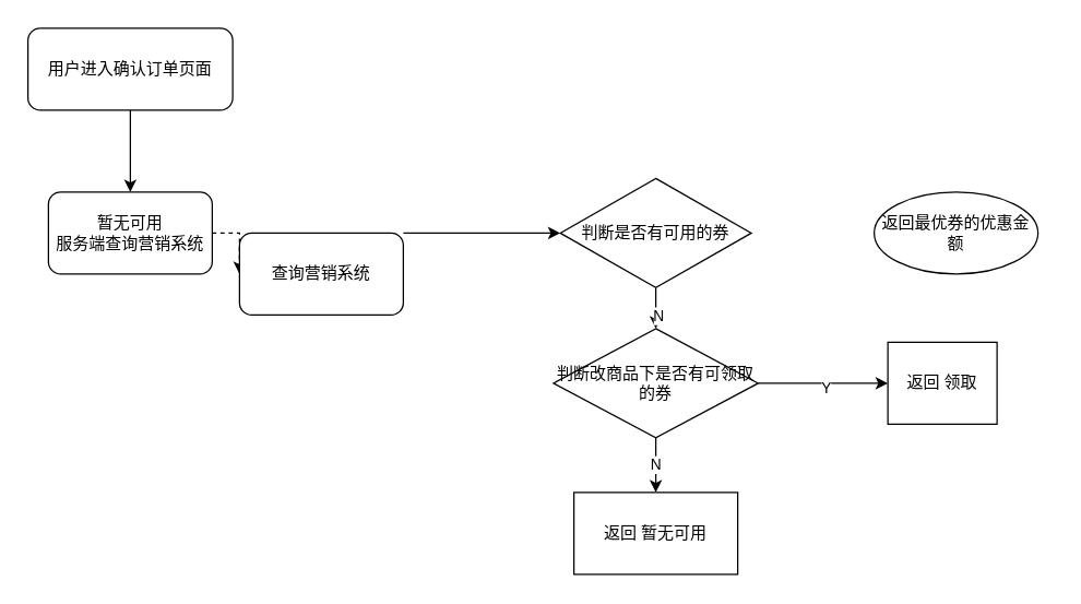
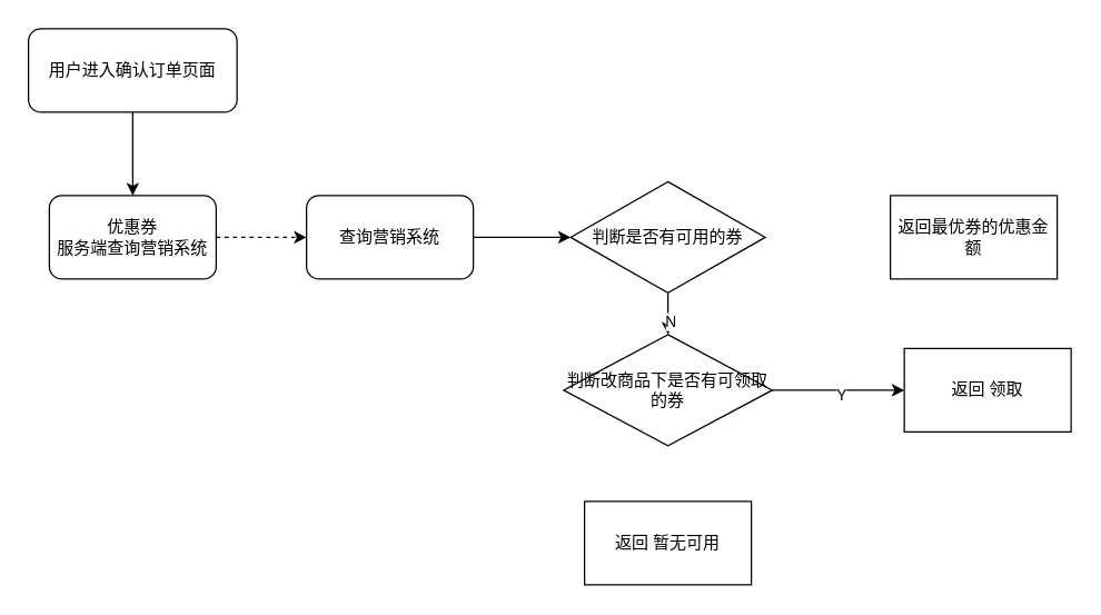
  <mxCell id="0" />
  <mxCell id="1" parent="0" />
  <mxCell id="2" style="edgeStyle=orthogonalEdgeStyle;rounded=0;orthogonalLoop=1;jettySize=auto;html=1;exitX=0.5;exitY=1;exitDx=0;exitDy=0;" edge="1" parent="1" source="3"><mxGeometry relative="1" as="geometry"><mxPoint x="95" y="140" as="targetPoint" /></mxGeometry></mxCell>
  <mxCell id="3" value="用户进入确认订单页面" style="rounded=1;whiteSpace=wrap;html=1;" vertex="1" parent="1"><mxGeometry x="20" y="20" width="150" height="60" as="geometry" /></mxCell>
  <mxCell id="4" value="" style="edgeStyle=orthogonalEdgeStyle;rounded=0;orthogonalLoop=1;jettySize=auto;html=1;dashed=1;" edge="1" parent="1" source="5" target="7"><mxGeometry relative="1" as="geometry" /></mxCell>
- <mxCell id="5" value="暂无可用&lt;br&gt;服务端查询营销系统" style="rounded=1;whiteSpace=wrap;html=1;" vertex="1" parent="1"><mxGeometry x="35" y="140" width="120" height="60" as="geometry" /></mxCell>
+ <mxCell id="5" value="优惠券&lt;br&gt;服务端查询营销系统" style="rounded=1;whiteSpace=wrap;html=1;" vertex="1" parent="1"><mxGeometry x="35" y="140" width="120" height="60" as="geometry" /></mxCell>
  <mxCell id="6" value="" style="edgeStyle=orthogonalEdgeStyle;rounded=0;orthogonalLoop=1;jettySize=auto;html=1;" edge="1" parent="1" source="7"><mxGeometry relative="1" as="geometry"><mxPoint x="410" y="170" as="targetPoint" /><Array as="points"><mxPoint x="400" y="170" /><mxPoint x="400" y="170" /></Array></mxGeometry></mxCell>
- <mxCell id="7" value="查询营销系统" style="whiteSpace=wrap;html=1;rounded=1;" vertex="1" parent="1"><mxGeometry x="175" y="170" width="120" height="60" as="geometry" /></mxCell>
+ <mxCell id="7" value="查询营销系统" style="whiteSpace=wrap;html=1;rounded=1;" vertex="1" parent="1"><mxGeometry x="220" y="140" width="120" height="60" as="geometry" /></mxCell>
  <mxCell id="8" value="" style="edgeStyle=orthogonalEdgeStyle;rounded=0;orthogonalLoop=1;jettySize=auto;html=1;" edge="1" parent="1" source="10"><mxGeometry relative="1" as="geometry"><mxPoint x="480" y="240" as="targetPoint" /></mxGeometry></mxCell>
  <mxCell id="9" value="N" style="edgeLabel;html=1;align=center;verticalAlign=middle;resizable=0;points=[];" vertex="1" connectable="0" parent="8"><mxGeometry x="0.4" y="1" relative="1" as="geometry"><mxPoint as="offset" /></mxGeometry></mxCell>
  <mxCell id="10" value="判断是否有可用的券" style="rhombus;whiteSpace=wrap;html=1;" vertex="1" parent="1"><mxGeometry x="410" y="130" width="140" height="80" as="geometry" /></mxCell>
- <mxCell id="11" value="返回最优券的优惠金额" style="ellipse;whiteSpace=wrap;html=1;" vertex="1" parent="1"><mxGeometry x="640" y="140" width="120" height="60" as="geometry" /></mxCell>
+ <mxCell id="11" value="返回最优券的优惠金额" style="whiteSpace=wrap;html=1;" vertex="1" parent="1"><mxGeometry x="640" y="140" width="120" height="60" as="geometry" /></mxCell>
  <mxCell id="12" value="" style="edgeStyle=orthogonalEdgeStyle;rounded=0;orthogonalLoop=1;jettySize=auto;html=1;" edge="1" parent="1" source="16" target="17"><mxGeometry relative="1" as="geometry" /></mxCell>
  <mxCell id="13" value="Y" style="edgeLabel;html=1;align=center;verticalAlign=middle;resizable=0;points=[];" vertex="1" connectable="0" parent="12"><mxGeometry x="0.032" y="-3" relative="1" as="geometry"><mxPoint as="offset" /></mxGeometry></mxCell>
- <mxCell id="14" value="" style="edgeStyle=orthogonalEdgeStyle;rounded=0;orthogonalLoop=1;jettySize=auto;html=1;" edge="1" parent="1" source="16" target="18"><mxGeometry relative="1" as="geometry" /></mxCell>
- <mxCell id="15" value="N" style="edgeLabel;html=1;align=center;verticalAlign=middle;resizable=0;points=[];" vertex="1" connectable="0" parent="14"><mxGeometry x="-0.05" y="-1" relative="1" as="geometry"><mxPoint as="offset" /></mxGeometry></mxCell>
  <mxCell id="16" value="&lt;span&gt;判断改商品下是否有可领取的券&lt;/span&gt;" style="rhombus;whiteSpace=wrap;html=1;" vertex="1" parent="1"><mxGeometry x="405" y="240" width="150" height="80" as="geometry" /></mxCell>
- <mxCell id="17" value="返回 领取" style="whiteSpace=wrap;html=1;" vertex="1" parent="1"><mxGeometry x="650" y="250" width="80" height="60" as="geometry" /></mxCell>
+ <mxCell id="17" value="返回 领取" style="whiteSpace=wrap;html=1;" vertex="1" parent="1"><mxGeometry x="650" y="250" width="120" height="60" as="geometry" /></mxCell>
  <mxCell id="18" value="返回 暂无可用" style="whiteSpace=wrap;html=1;" vertex="1" parent="1"><mxGeometry x="420" y="360" width="120" height="60" as="geometry" /></mxCell>
